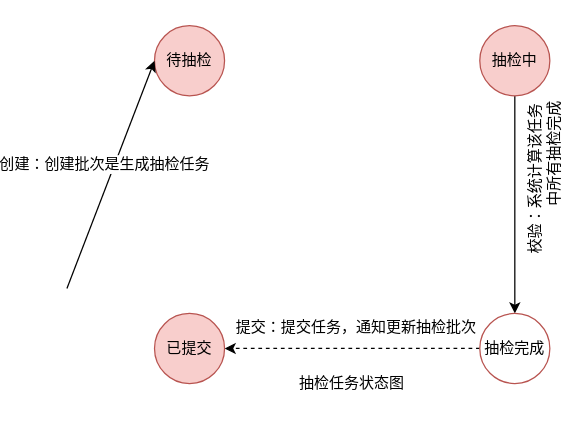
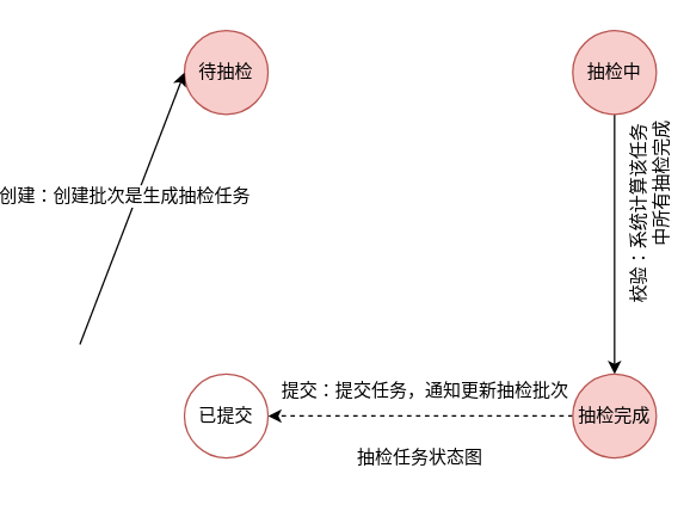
  <mxCell id="0" />
  <mxCell id="1" parent="0" />
  <mxCell id="2" value="待抽检" style="ellipse;whiteSpace=wrap;html=1;aspect=fixed;fillColor=#f8cecc;strokeColor=#b85450;" vertex="1" parent="1"><mxGeometry x="90" y="20" width="56" height="56" as="geometry" /></mxCell>
  <mxCell id="3" style="rounded=0;orthogonalLoop=1;jettySize=auto;html=1;entryX=0.5;entryY=0;entryDx=0;entryDy=0;exitX=0.5;exitY=1;exitDx=0;exitDy=0;" edge="1" parent="1" source="5" target="8"><mxGeometry relative="1" as="geometry" /></mxCell>
  <mxCell id="4" value="校验：系统计算该任务&lt;br&gt;&amp;nbsp; &amp;nbsp; &amp;nbsp; &amp;nbsp; &amp;nbsp; &amp;nbsp; 中所有抽检完成" style="text;html=1;resizable=0;points=[];align=center;verticalAlign=middle;labelBackgroundColor=#ffffff;horizontal=0;" vertex="1" connectable="0" parent="3"><mxGeometry x="-0.287" y="1" relative="1" as="geometry"><mxPoint x="22" y="6" as="offset" /></mxGeometry></mxCell>
  <mxCell id="5" value="抽检中" style="ellipse;whiteSpace=wrap;html=1;aspect=fixed;fillColor=#f8cecc;strokeColor=#b85450;" vertex="1" parent="1"><mxGeometry x="350" y="20" width="56" height="56" as="geometry" /></mxCell>
  <mxCell id="6" style="rounded=0;orthogonalLoop=1;jettySize=auto;html=1;entryX=1;entryY=0.5;entryDx=0;entryDy=0;exitX=0;exitY=0.5;exitDx=0;exitDy=0;dashed=1;" edge="1" parent="1" source="8" target="11"><mxGeometry relative="1" as="geometry" /></mxCell>
  <mxCell id="7" value="提交：提交任务，通知更新抽检批次" style="text;html=1;resizable=0;points=[];align=center;verticalAlign=middle;labelBackgroundColor=#ffffff;" vertex="1" connectable="0" parent="6"><mxGeometry x="0.294" y="-2" relative="1" as="geometry"><mxPoint x="32" y="-16" as="offset" /></mxGeometry></mxCell>
- <mxCell id="8" value="抽检完成" style="ellipse;whiteSpace=wrap;html=1;aspect=fixed;fillColor=#ffffff;strokeColor=#b85450;" vertex="1" parent="1"><mxGeometry x="350" y="250" width="56" height="56" as="geometry" /></mxCell>
+ <mxCell id="8" value="抽检完成" style="ellipse;whiteSpace=wrap;html=1;aspect=fixed;fillColor=#f8cecc;strokeColor=#b85450;" vertex="1" parent="1"><mxGeometry x="350" y="250" width="56" height="56" as="geometry" /></mxCell>
  <mxCell id="9" style="edgeStyle=none;rounded=0;orthogonalLoop=1;jettySize=auto;html=1;entryX=0;entryY=0.5;entryDx=0;entryDy=0;" edge="1" parent="1" target="2"><mxGeometry relative="1" as="geometry"><mxPoint x="20" y="230" as="sourcePoint" /></mxGeometry></mxCell>
  <mxCell id="10" value="创建：创建批次是生成抽检任务" style="text;html=1;resizable=0;points=[];align=center;verticalAlign=middle;labelBackgroundColor=#ffffff;" vertex="1" connectable="0" parent="9"><mxGeometry x="-0.225" y="1" relative="1" as="geometry"><mxPoint x="3.5" y="-28.5" as="offset" /></mxGeometry></mxCell>
- <mxCell id="11" value="已提交" style="ellipse;whiteSpace=wrap;html=1;aspect=fixed;fillColor=#f8cecc;strokeColor=#b85450;" vertex="1" parent="1"><mxGeometry x="90" y="250" width="56" height="56" as="geometry" /></mxCell>
+ <mxCell id="11" value="已提交" style="ellipse;whiteSpace=wrap;html=1;aspect=fixed;fillColor=#ffffff;strokeColor=#b85450;" vertex="1" parent="1"><mxGeometry x="90" y="250" width="56" height="56" as="geometry" /></mxCell>
  <mxCell id="12" value="抽检任务状态图" style="text;html=1;strokeColor=none;fillColor=none;align=center;verticalAlign=middle;whiteSpace=wrap;rounded=0;" vertex="1" parent="1"><mxGeometry x="203" y="296" width="90" height="20" as="geometry" /></mxCell>
